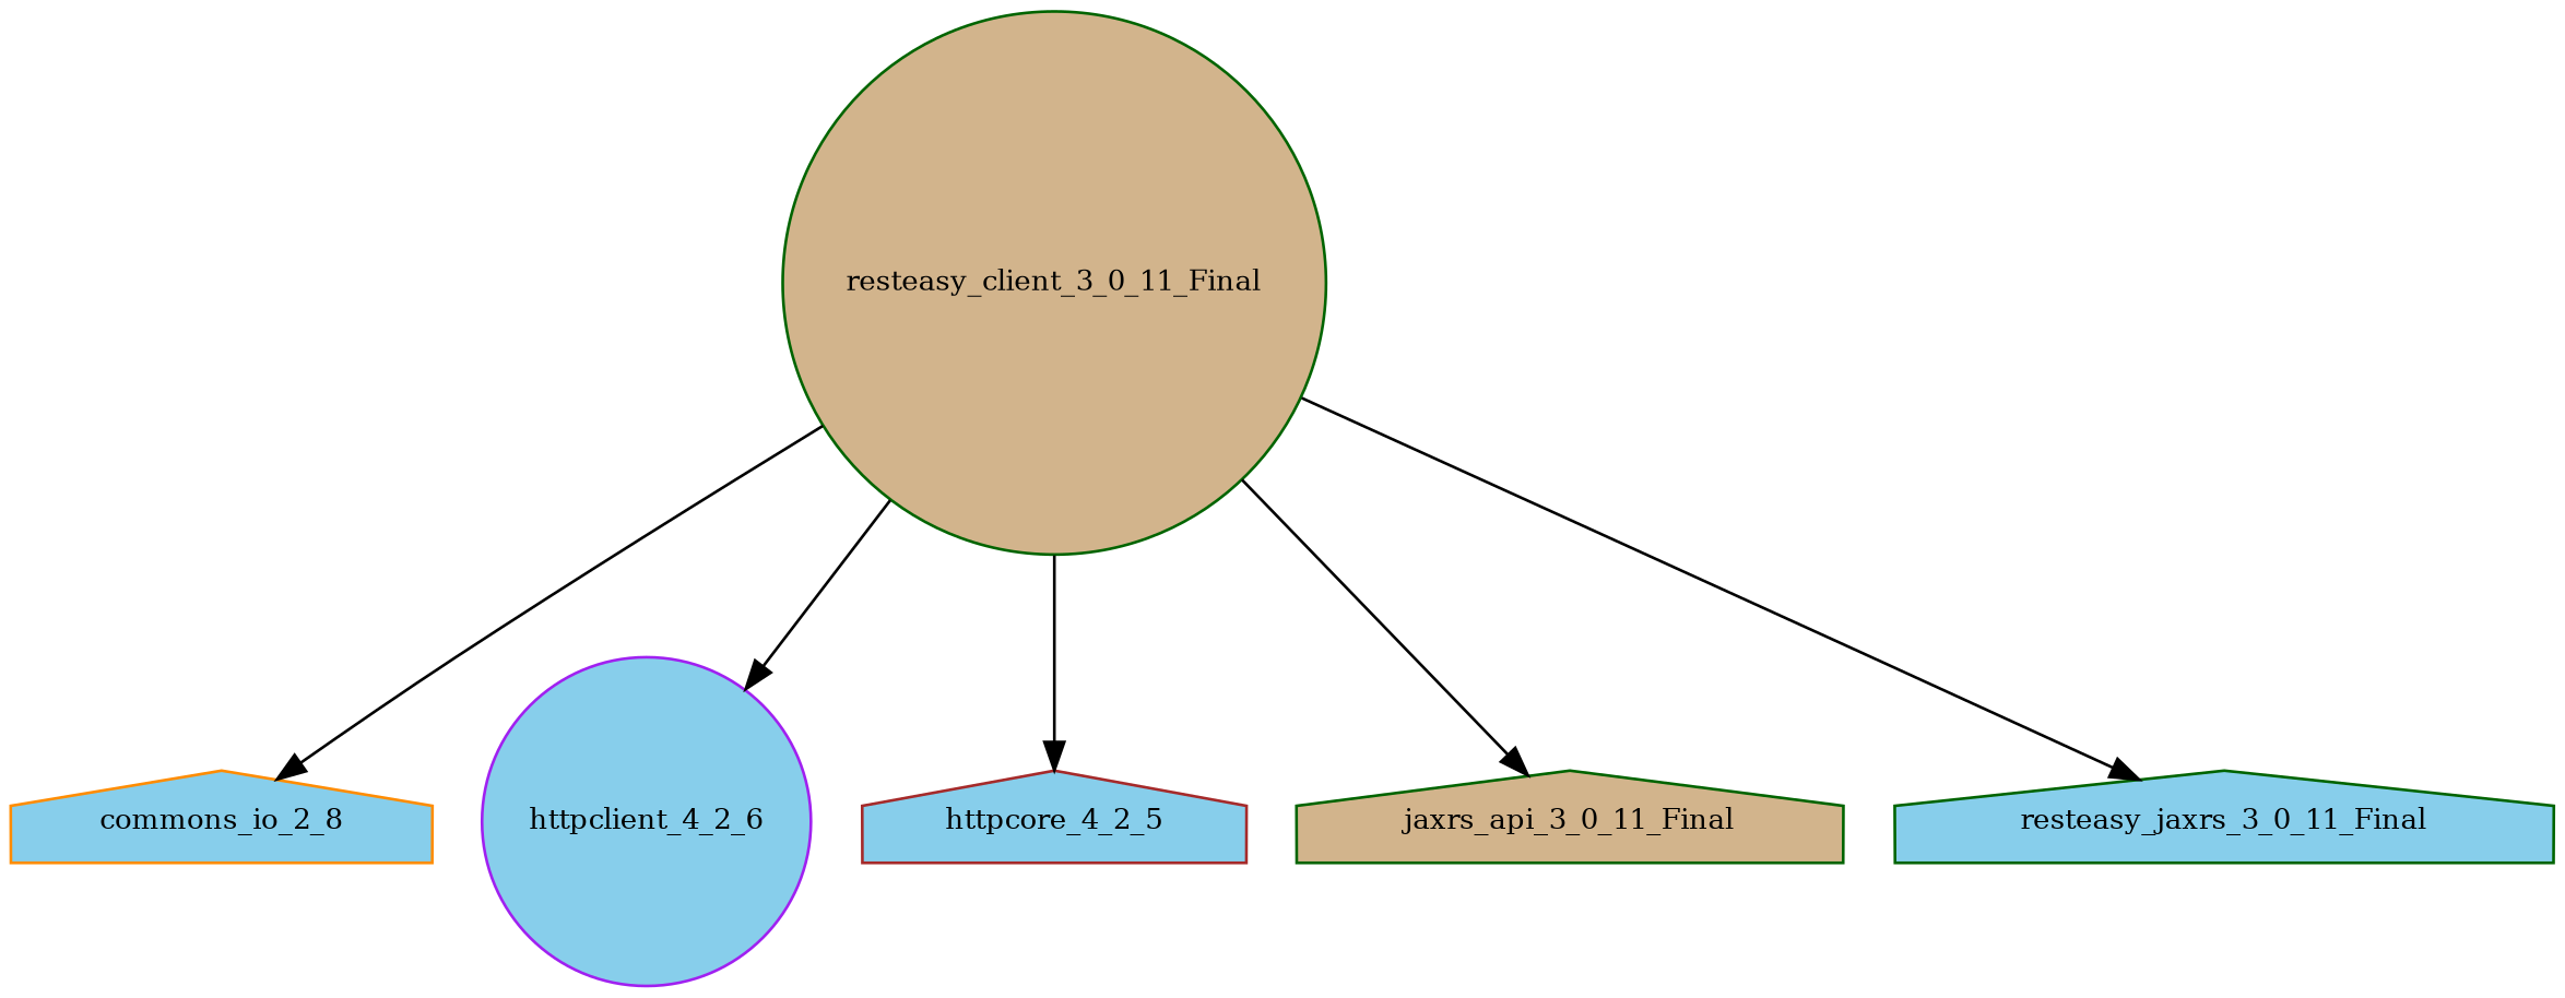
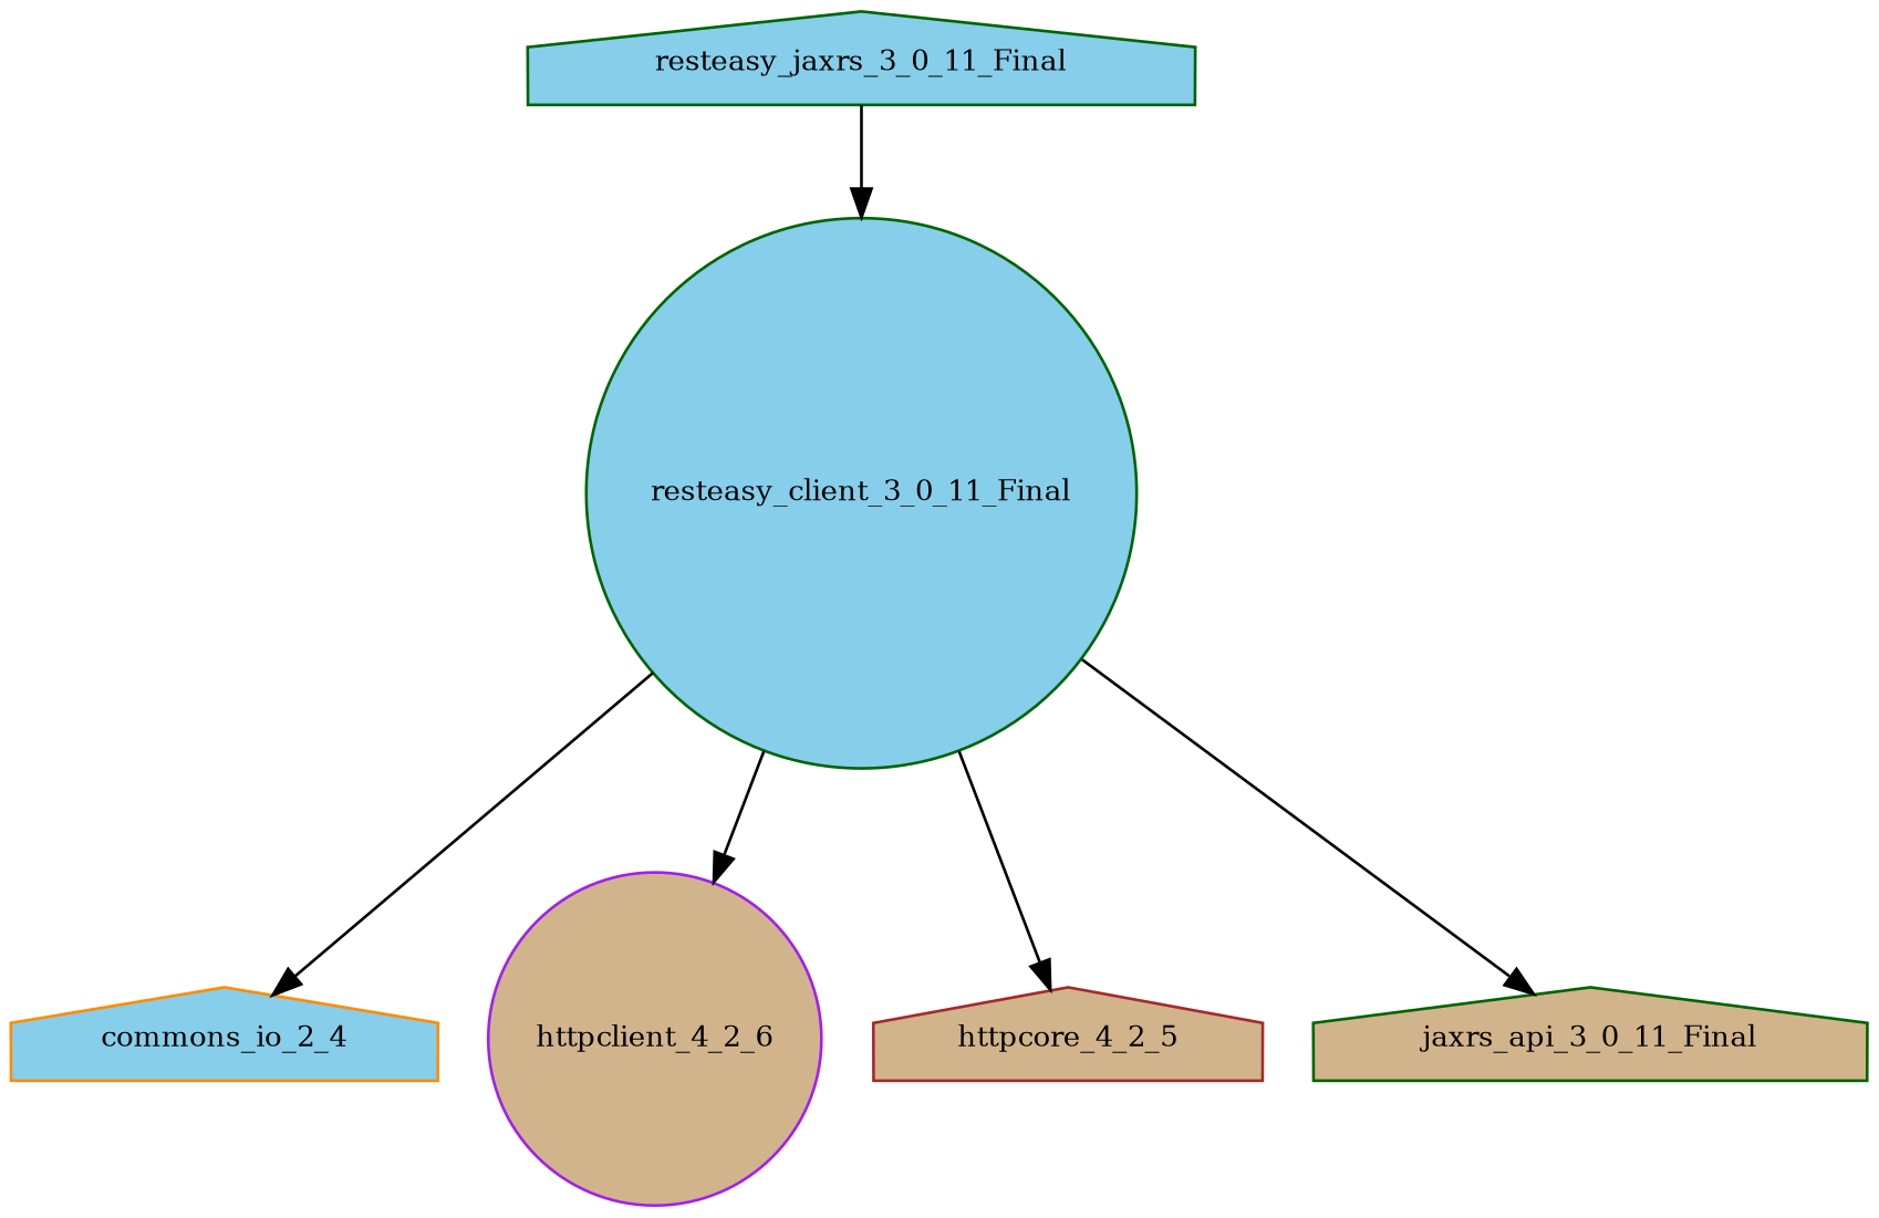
  digraph {
    node [color=darkgreen fillcolor=skyblue fontsize=10.0 shape=house style=filled]
-   resteasy_client_3_0_11_Final [fillcolor=tan shape=circle]
-   commons_io_2_4 [color=darkorange label=commons_io_2_8]
-   httpclient_4_2_6 [color=purple shape=circle]
-   httpcore_4_2_5 [color=brown]
+   resteasy_client_3_0_11_Final [shape=circle]
+   commons_io_2_4 [color=darkorange]
+   httpclient_4_2_6 [color=purple fillcolor=tan shape=circle]
+   httpcore_4_2_5 [color=brown fillcolor=tan]
    jaxrs_api_3_0_11_Final [fillcolor=tan]
    resteasy_jaxrs_3_0_11_Final
    resteasy_client_3_0_11_Final -> commons_io_2_4
    resteasy_client_3_0_11_Final -> httpclient_4_2_6
    resteasy_client_3_0_11_Final -> httpcore_4_2_5
    resteasy_client_3_0_11_Final -> jaxrs_api_3_0_11_Final
-   resteasy_client_3_0_11_Final -> resteasy_jaxrs_3_0_11_Final
+   resteasy_jaxrs_3_0_11_Final -> resteasy_client_3_0_11_Final
  }
